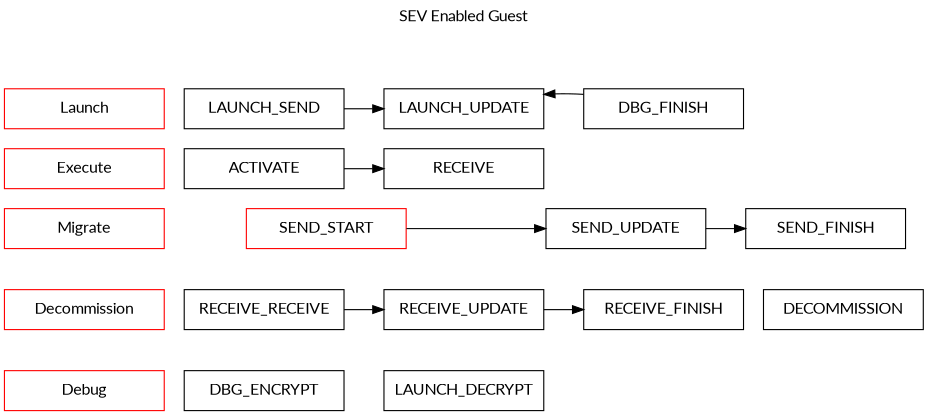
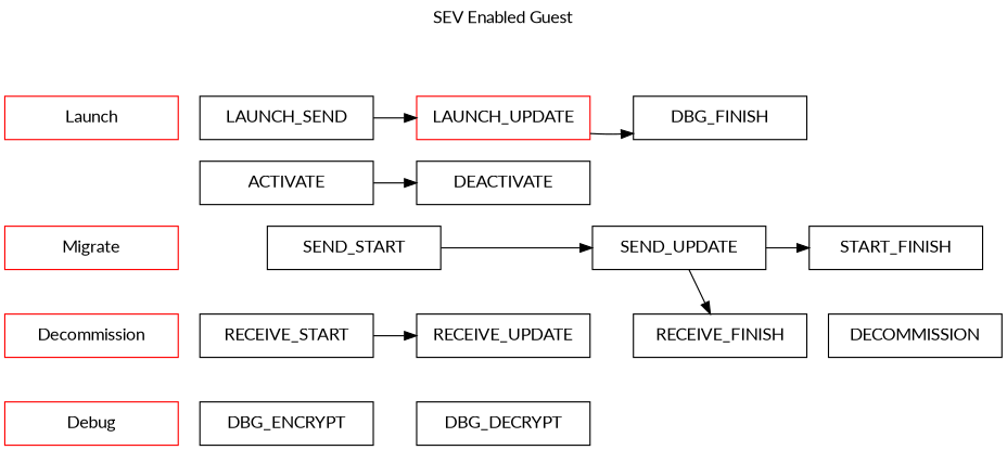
  digraph {
    fontname=Lato
    label="SEV Enabled Guest\n "
    labelloc=t
    nodesep=0.25
    ranksep=0.25
    node [fontname=Lato shape=box]
    edge [fontname=Lato minlen=2]
    n1 [color=red label=Launch width=2]
    n2 [label=LAUNCH_SEND width=2]
-   n3 [label=LAUNCH_UPDATE width=2]
+   n3 [label=LAUNCH_UPDATE width=2 color=red]
    n4 [label=DBG_FINISH width=2]
-   n5 [color=red label=Execute width=2]
    n6 [label=ACTIVATE width=2]
-   n7 [label=RECEIVE width=2]
+   n7 [label=DEACTIVATE width=2]
    n8 [color=red label=Migrate width=2]
-   n9 [label=SEND_START width=2 color=red]
+   n9 [label=SEND_START width=2]
    n10 [label=SEND_UPDATE width=2]
-   n11 [label=SEND_FINISH width=2]
-   n12 [label=RECEIVE_RECEIVE width=2]
+   n11 [label=START_FINISH width=2]
+   n12 [label=RECEIVE_START width=2]
    n13 [label=RECEIVE_UPDATE width=2]
    n14 [label=RECEIVE_FINISH width=2]
    n15 [color=red label=Decommission width=2]
    n16 [label=DECOMMISSION width=2]
    n17 [color=red label=Debug width=2]
    n18 [label=DBG_ENCRYPT width=2]
-   n19 [label=LAUNCH_DECRYPT width=2]
+   n19 [label=DBG_DECRYPT width=2]
    subgraph sub_1 {
      rank=same
      n1
      n2
      n3
      n4
    }
    subgraph sub_2 {
      rank=same
-     n5
      n6
      n7
    }
    subgraph sub_3 {
      rank=same
      n8
      n9
      n10
      n11
    }
    subgraph sub_4 {
      rank=same
      n12
      n13
      n14
    }
    subgraph sub_5 {
      rank=same
      n15
      n16
    }
    subgraph sub_6 {
      rank=same
      n17
      n18
      n19
    }
-   n1 -> n5 [style=invis minlen=""]
    n2 -> n3
-   n4 -> n3
-   n5 -> n8 [style=invis minlen=""]
+   n3 -> n4
    n6 -> n7
    n8 -> n15 [style=invis]
    n9 -> n10
    n9 -> n12 [style=invis minlen=""]
    n10 -> n11
    n12 -> n13
-   n13 -> n14
+   n10 -> n14
    n15 -> n17 [style=invis]
    n18 -> n19 [style=invis]
  }
